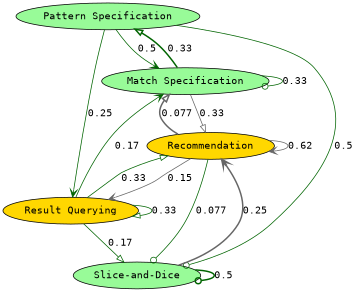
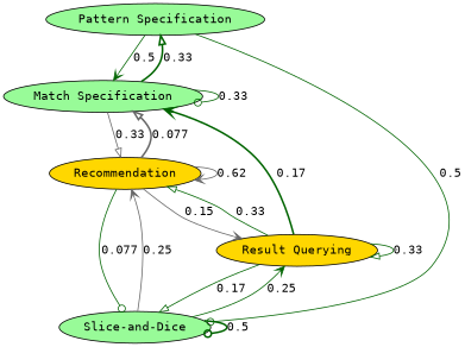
  digraph {
    fontname="DejaVu Sans Mono"
    node [fillcolor=palegreen fontname="DejaVu Sans Mono" style=filled]
    edge [arrowhead=vee color=darkgreen fontname="DejaVu Sans Mono" style=solid weight=0.3333333333333333]
    "Pattern Specification"
    "Match Specification"
    "Slice-and-Dice"
    Recommendation [fillcolor=gold]
    "Result Querying" [fillcolor=gold]
    "Pattern Specification" -> "Match Specification" [label=0.5 weight=0.5]
    "Pattern Specification" -> "Slice-and-Dice" [arrowhead=odot label=0.5 weight=0.5]
    "Match Specification" -> "Pattern Specification" [arrowhead=onormal label=0.33 style=bold]
    "Match Specification" -> "Match Specification" [arrowhead=odot label=0.33]
    "Match Specification" -> Recommendation [arrowhead=onormal color=gray40 label=0.33]
    "Slice-and-Dice" -> "Slice-and-Dice" [arrowhead=odot label=0.5 style=bold weight=0.5]
-   "Slice-and-Dice" -> Recommendation [color=gray40 label=0.25 style=bold weight=0.25]
-   "Pattern Specification" -> "Result Querying" [label=0.25 weight=0.25]
+   "Slice-and-Dice" -> Recommendation [color=gray40 label=0.25 weight=0.25]
+   "Slice-and-Dice" -> "Result Querying" [label=0.25 weight=0.25]
    Recommendation -> "Match Specification" [arrowhead=onormal color=gray40 label=0.077 style=bold weight=0.15384615384615385]
    Recommendation -> "Slice-and-Dice" [arrowhead=odot label=0.077 weight=0.07692307692307693]
    Recommendation -> Recommendation [color=gray40 label=0.62 weight=0.6153846153846154]
    Recommendation -> "Result Querying" [color=gray40 label=0.15 weight=0.15384615384615385]
-   "Result Querying" -> "Match Specification" [label=0.17 weight=0.16666666666666666]
+   "Result Querying" -> "Match Specification" [label=0.17 style=bold weight=0.16666666666666666]
    "Result Querying" -> "Slice-and-Dice" [arrowhead=onormal label=0.17 weight=0.16666666666666666]
    "Result Querying" -> Recommendation [arrowhead=onormal label=0.33]
    "Result Querying" -> "Result Querying" [arrowhead=onormal label=0.33]
  }
